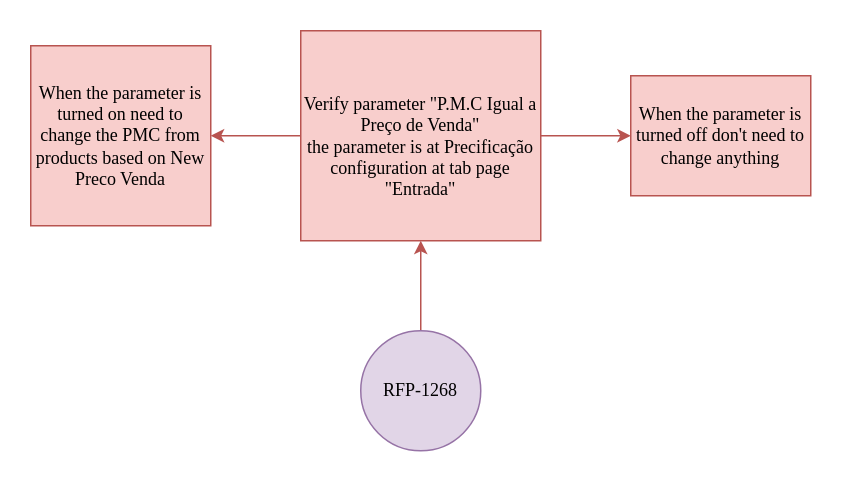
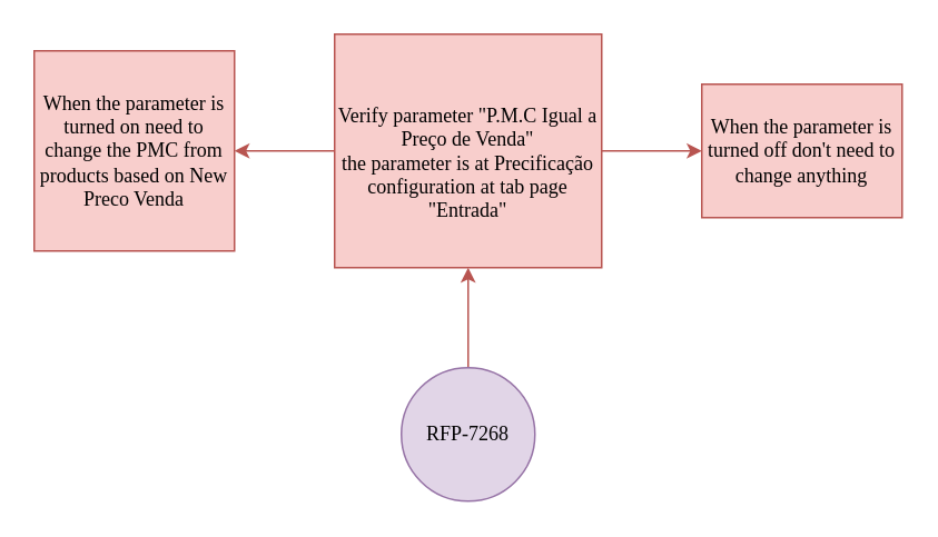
  <mxCell id="0" />
  <mxCell id="1" parent="0" />
  <mxCell id="2" value="" style="edgeStyle=orthogonalEdgeStyle;rounded=0;orthogonalLoop=1;jettySize=auto;html=1;fillColor=#f8cecc;strokeColor=#b85450;" edge="1" parent="1" source="3" target="6"><mxGeometry relative="1" as="geometry" /></mxCell>
- <mxCell id="3" value="RFP-1268" style="ellipse;whiteSpace=wrap;html=1;aspect=fixed;fillColor=#e1d5e7;strokeColor=#9673a6;fontFamily=Lucida Console;" vertex="1" parent="1"><mxGeometry x="240" y="220" width="80" height="80" as="geometry" /></mxCell>
+ <mxCell id="3" value="RFP-7268" style="ellipse;whiteSpace=wrap;html=1;aspect=fixed;fillColor=#e1d5e7;strokeColor=#9673a6;fontFamily=Lucida Console;" vertex="1" parent="1"><mxGeometry x="240" y="220" width="80" height="80" as="geometry" /></mxCell>
  <mxCell id="4" value="" style="edgeStyle=orthogonalEdgeStyle;rounded=0;orthogonalLoop=1;jettySize=auto;html=1;fillColor=#f8cecc;strokeColor=#b85450;" edge="1" parent="1" source="6" target="7"><mxGeometry relative="1" as="geometry" /></mxCell>
  <mxCell id="5" value="" style="edgeStyle=orthogonalEdgeStyle;rounded=0;orthogonalLoop=1;jettySize=auto;html=1;fillColor=#f8cecc;strokeColor=#b85450;" edge="1" parent="1" source="6" target="8"><mxGeometry relative="1" as="geometry" /></mxCell>
  <mxCell id="6" value="&lt;br&gt;Verify parameter &quot;P.M.C Igual a Preço de Venda&quot; &lt;br&gt;the parameter is at Precificação configuration at tab page &quot;Entrada&quot;" style="whiteSpace=wrap;html=1;fillColor=#f8cecc;strokeColor=#b85450;fontFamily=Lucida Console;" vertex="1" parent="1"><mxGeometry x="200" y="20" width="160" height="140" as="geometry" /></mxCell>
  <mxCell id="7" value="When the parameter is turned on need to change the PMC from products based on New Preco Venda" style="whiteSpace=wrap;html=1;fontFamily=Lucida Console;fillColor=#f8cecc;strokeColor=#b85450;" vertex="1" parent="1"><mxGeometry x="20" y="30" width="120" height="120" as="geometry" /></mxCell>
  <mxCell id="8" value="When the parameter is turned off don't need to change anything" style="whiteSpace=wrap;html=1;fontFamily=Lucida Console;fillColor=#f8cecc;strokeColor=#b85450;" vertex="1" parent="1"><mxGeometry x="420" y="50" width="120" height="80" as="geometry" /></mxCell>
